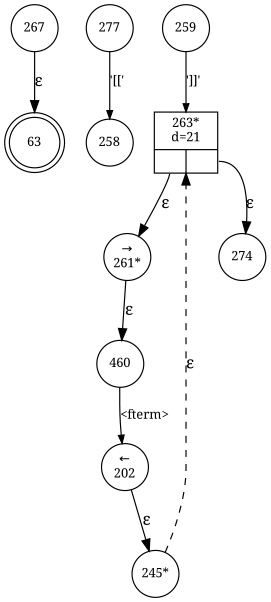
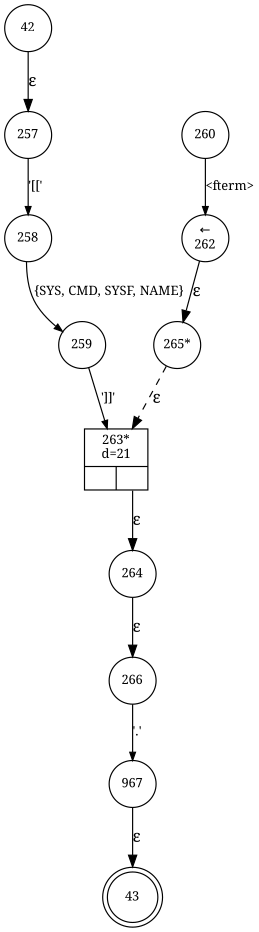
  digraph {
    fontname="Noto Serif"
    rankdir=TB
    node [fixedsize=true fontname="Noto Serif" fontsize=11 shape=circle peripheries=1]
    edge [fontname="Noto Serif"]
-   n1 [label=63 shape=doublecircle width=.6 peripheries=""]
-   n2 [label=277 width=.55]
+   n1 [label=43 shape=doublecircle width=.6 peripheries=""]
+   n2 [label=257 width=.55]
    n3 [label=258 width=.55]
    n4 [label=259 width=.55]
    n5 [fixedsize=false label="{263*\nd=21|{<p0>|<p1>}}" shape=record]
-   n6 [label="&rarr;\n261*" width=.55]
-   n7 [label=274 width=.55]
-   n8 [label=460 width=.55]
-   n9 [label="&larr;\n202" width=.55]
-   n10 [label="245*" width=.55]
-   n12 [label=267 width=.55]
+   n7 [label=264 width=.55]
+   n8 [label=260 width=.55]
+   n9 [label="&larr;\n262" width=.55]
+   n10 [label="265*" width=.55]
+   n11 [label=266 width=.55]
+   n12 [label=967 width=.55]
+   n13 [label=42 width=.55]
    n2 -> n3 [arrowhead=normal arrowsize=.7 fontsize=11 label="'[['"]
+   n3 -> n4 [arrowhead=normal arrowsize=.7 fontsize=11 label="{SYS, CMD, SYSF, NAME}"]
    n4 -> n5 [arrowhead=normal arrowsize=.7 fontsize=11 label="']]'"]
-   n5 -> n6 [label="&epsilon;" tailport=p0]
    n5 -> n7 [label="&epsilon;" tailport=p1]
-   n6 -> n8 [label="&epsilon;"]
+   n7 -> n11 [label="&epsilon;"]
    n8 -> n9 [arrowhead=normal arrowsize=.7 fontsize=11 label="<fterm>"]
    n9 -> n10 [label="&epsilon;"]
    n10 -> n5 [label="&epsilon;" style=dashed]
+   n11 -> n12 [arrowhead=normal arrowsize=.7 fontsize=11 label="'.'"]
    n12 -> n1 [label="&epsilon;"]
+   n13 -> n2 [label="&epsilon;"]
  }
